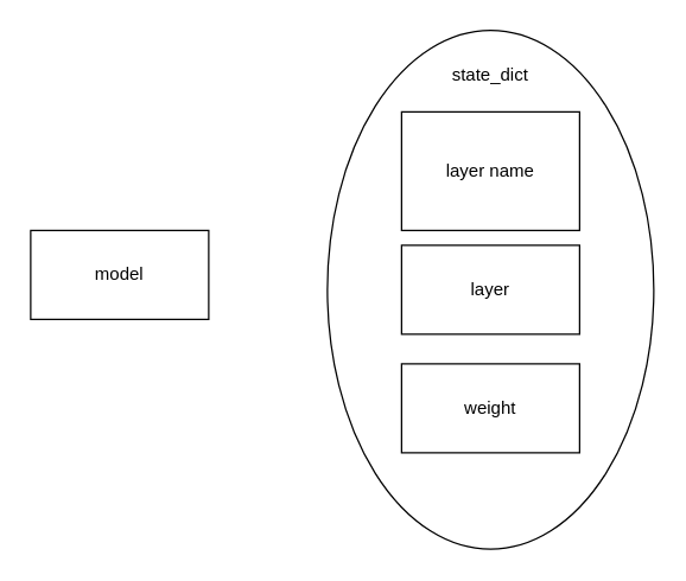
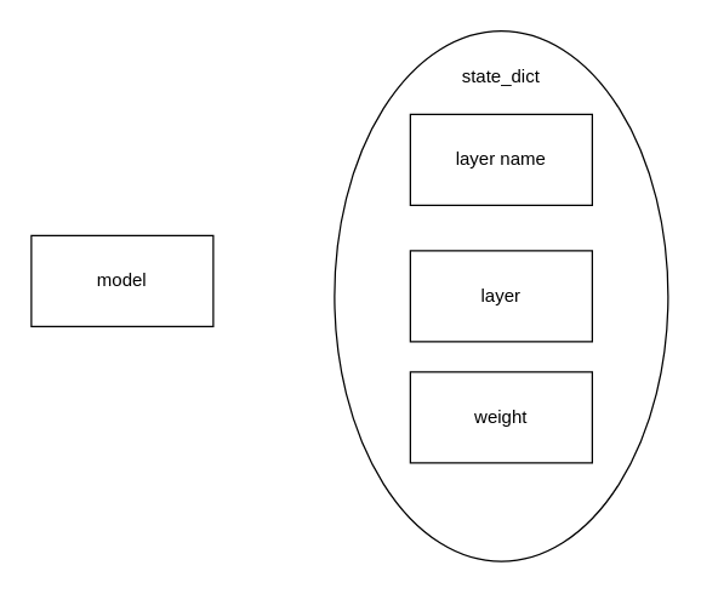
  <mxCell id="0" />
  <mxCell id="1" parent="0" />
  <mxCell id="2" value="" style="ellipse;whiteSpace=wrap;html=1;" parent="1" vertex="1"><mxGeometry x="220" y="20" width="220" height="350" as="geometry" /></mxCell>
  <mxCell id="3" value="model" style="rounded=0;whiteSpace=wrap;html=1;" parent="1" vertex="1"><mxGeometry x="20" y="155" width="120" height="60" as="geometry" /></mxCell>
- <mxCell id="4" value="layer name" style="rounded=0;whiteSpace=wrap;html=1;" parent="1" vertex="1"><mxGeometry x="270" y="75" width="120" height="80" as="geometry" /></mxCell>
+ <mxCell id="4" value="layer name" style="rounded=0;whiteSpace=wrap;html=1;" parent="1" vertex="1"><mxGeometry x="270" y="75" width="120" height="60" as="geometry" /></mxCell>
  <mxCell id="5" value="weight" style="rounded=0;whiteSpace=wrap;html=1;" parent="1" vertex="1"><mxGeometry x="270" y="245" width="120" height="60" as="geometry" /></mxCell>
  <mxCell id="6" value="layer" style="rounded=0;whiteSpace=wrap;html=1;" parent="1" vertex="1"><mxGeometry x="270" y="165" width="120" height="60" as="geometry" /></mxCell>
  <mxCell id="7" value="state_dict" style="text;html=1;align=center;verticalAlign=middle;whiteSpace=wrap;rounded=0;" parent="1" vertex="1"><mxGeometry x="300" y="35" width="60" height="30" as="geometry" /></mxCell>
